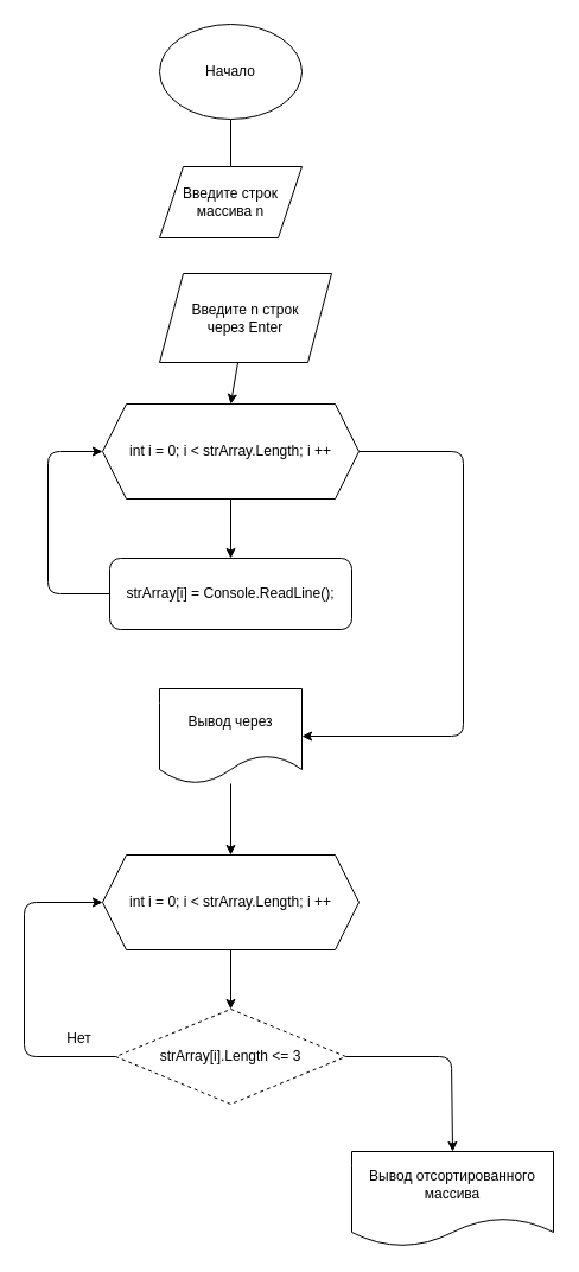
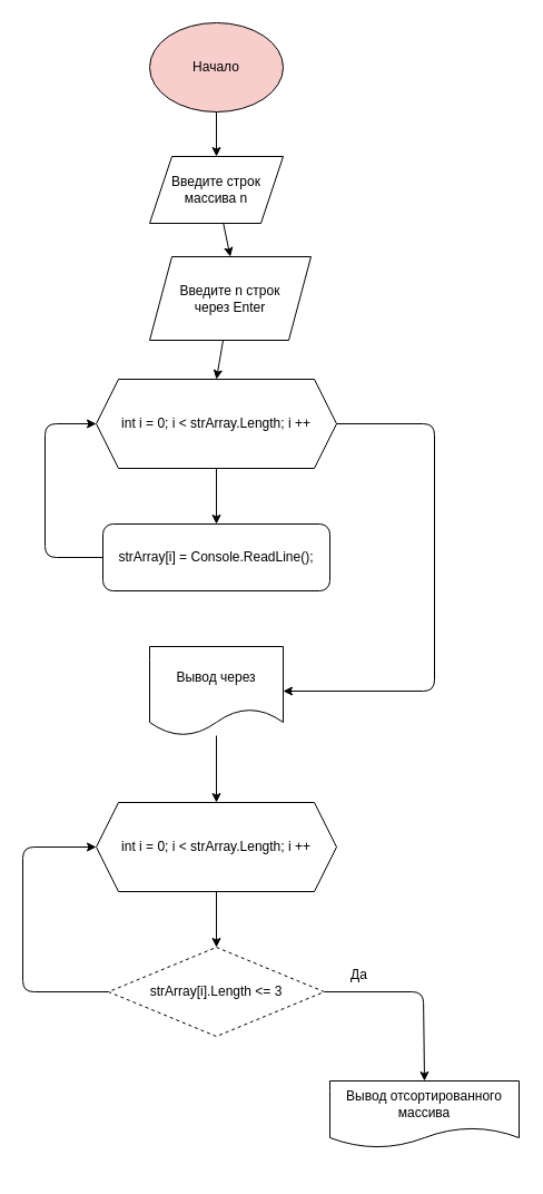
  <mxCell id="0" />
  <mxCell id="1" parent="0" />
- <mxCell id="2" style="edgeStyle=none;html=1;entryX=0.5;entryY=0;entryDx=0;entryDy=0;endArrow=none;" edge="1" parent="1" source="3" target="5"><mxGeometry relative="1" as="geometry" /></mxCell>
- <mxCell id="3" value="Начало" style="ellipse;whiteSpace=wrap;html=1;" vertex="1" parent="1"><mxGeometry x="134" y="20" width="120" height="80" as="geometry" /></mxCell>
+ <mxCell id="2" style="edgeStyle=none;html=1;entryX=0.5;entryY=0;entryDx=0;entryDy=0;" edge="1" parent="1" source="3" target="5"><mxGeometry relative="1" as="geometry" /></mxCell>
+ <mxCell id="3" value="Начало" style="ellipse;whiteSpace=wrap;html=1;fillColor=#f8cecc;" vertex="1" parent="1"><mxGeometry x="134" y="20" width="120" height="80" as="geometry" /></mxCell>
+ <mxCell id="4" style="edgeStyle=none;html=1;entryX=0.5;entryY=0;entryDx=0;entryDy=0;" edge="1" parent="1" source="5" target="7"><mxGeometry relative="1" as="geometry" /></mxCell>
  <mxCell id="5" value="Введите строк&lt;br&gt;массива n" style="shape=parallelogram;perimeter=parallelogramPerimeter;whiteSpace=wrap;html=1;fixedSize=1;" vertex="1" parent="1"><mxGeometry x="134" y="140" width="120" height="60" as="geometry" /></mxCell>
  <mxCell id="6" style="edgeStyle=none;html=1;entryX=0.5;entryY=0;entryDx=0;entryDy=0;" edge="1" parent="1" source="7" target="10"><mxGeometry relative="1" as="geometry" /></mxCell>
  <mxCell id="7" value="Введите n строк&lt;br&gt;через Enter" style="shape=parallelogram;perimeter=parallelogramPerimeter;whiteSpace=wrap;html=1;fixedSize=1;" vertex="1" parent="1"><mxGeometry x="134" y="230" width="145" height="75" as="geometry" /></mxCell>
  <mxCell id="8" style="edgeStyle=none;html=1;entryX=0.5;entryY=0;entryDx=0;entryDy=0;" edge="1" parent="1" source="10" target="12"><mxGeometry relative="1" as="geometry" /></mxCell>
  <mxCell id="9" style="edgeStyle=none;html=1;entryX=1;entryY=0.5;entryDx=0;entryDy=0;" edge="1" parent="1" source="10" target="14"><mxGeometry relative="1" as="geometry"><Array as="points"><mxPoint x="390" y="380" /><mxPoint x="390" y="620" /></Array></mxGeometry></mxCell>
  <mxCell id="10" value="int i = 0; i &amp;lt; strArray.Length; i ++" style="shape=hexagon;perimeter=hexagonPerimeter2;whiteSpace=wrap;html=1;fixedSize=1;" vertex="1" parent="1"><mxGeometry x="86" y="340" width="216" height="80" as="geometry" /></mxCell>
  <mxCell id="11" style="edgeStyle=none;html=1;entryX=0;entryY=0.5;entryDx=0;entryDy=0;" edge="1" parent="1" source="12" target="10"><mxGeometry relative="1" as="geometry"><Array as="points"><mxPoint x="40" y="500" /><mxPoint x="40" y="380" /></Array></mxGeometry></mxCell>
  <mxCell id="12" value="strArray[i] = Console.ReadLine();" style="whiteSpace=wrap;html=1;rounded=1;" vertex="1" parent="1"><mxGeometry x="92" y="470" width="204" height="60" as="geometry" /></mxCell>
  <mxCell id="13" style="edgeStyle=none;html=1;" edge="1" parent="1" source="14"><mxGeometry relative="1" as="geometry"><mxPoint x="194" y="720" as="targetPoint" /></mxGeometry></mxCell>
  <mxCell id="14" value="Вывод через" style="shape=document;whiteSpace=wrap;html=1;boundedLbl=1;" vertex="1" parent="1"><mxGeometry x="134" y="580" width="120" height="80" as="geometry" /></mxCell>
  <mxCell id="15" style="edgeStyle=none;html=1;exitX=0.5;exitY=1;exitDx=0;exitDy=0;entryX=0.5;entryY=0;entryDx=0;entryDy=0;" edge="1" parent="1" source="16" target="19"><mxGeometry relative="1" as="geometry" /></mxCell>
  <mxCell id="16" value="int i = 0; i &amp;lt; strArray.Length; i ++" style="shape=hexagon;perimeter=hexagonPerimeter2;whiteSpace=wrap;html=1;fixedSize=1;" vertex="1" parent="1"><mxGeometry x="86" y="720" width="216" height="80" as="geometry" /></mxCell>
  <mxCell id="17" style="edgeStyle=none;html=1;entryX=0;entryY=0.5;entryDx=0;entryDy=0;" edge="1" parent="1" source="19" target="16"><mxGeometry relative="1" as="geometry"><Array as="points"><mxPoint x="20" y="890" /><mxPoint x="20" y="760" /></Array></mxGeometry></mxCell>
  <mxCell id="18" style="edgeStyle=none;html=1;entryX=0.5;entryY=0;entryDx=0;entryDy=0;" edge="1" parent="1" source="19" target="21"><mxGeometry relative="1" as="geometry"><Array as="points"><mxPoint x="380" y="890" /></Array></mxGeometry></mxCell>
  <mxCell id="19" value="strArray[i].Length &amp;lt;= 3" style="rhombus;whiteSpace=wrap;html=1;dashed=1;" vertex="1" parent="1"><mxGeometry x="97" y="850" width="194" height="80" as="geometry" /></mxCell>
- <mxCell id="20" value="Нет" style="text;html=1;align=center;verticalAlign=middle;resizable=0;points=[];autosize=1;strokeColor=none;fillColor=none;" vertex="1" parent="1"><mxGeometry x="46" y="860" width="40" height="30" as="geometry" /></mxCell>
- <mxCell id="21" value="Вывод отсортированного&lt;br&gt;массива" style="shape=document;whiteSpace=wrap;html=1;boundedLbl=1;" vertex="1" parent="1"><mxGeometry x="296" y="970" width="170" height="80" as="geometry" /></mxCell>
+ <mxCell id="21" value="Вывод отсортированного&lt;br&gt;массива" style="shape=document;whiteSpace=wrap;html=1;boundedLbl=1;" vertex="1" parent="1"><mxGeometry x="296" y="970" width="170" height="60" as="geometry" /></mxCell>
+ <mxCell id="22" value="Да" style="text;html=1;align=center;verticalAlign=middle;resizable=0;points=[];autosize=1;strokeColor=none;fillColor=none;" vertex="1" parent="1"><mxGeometry x="302" y="860" width="40" height="30" as="geometry" /></mxCell>
